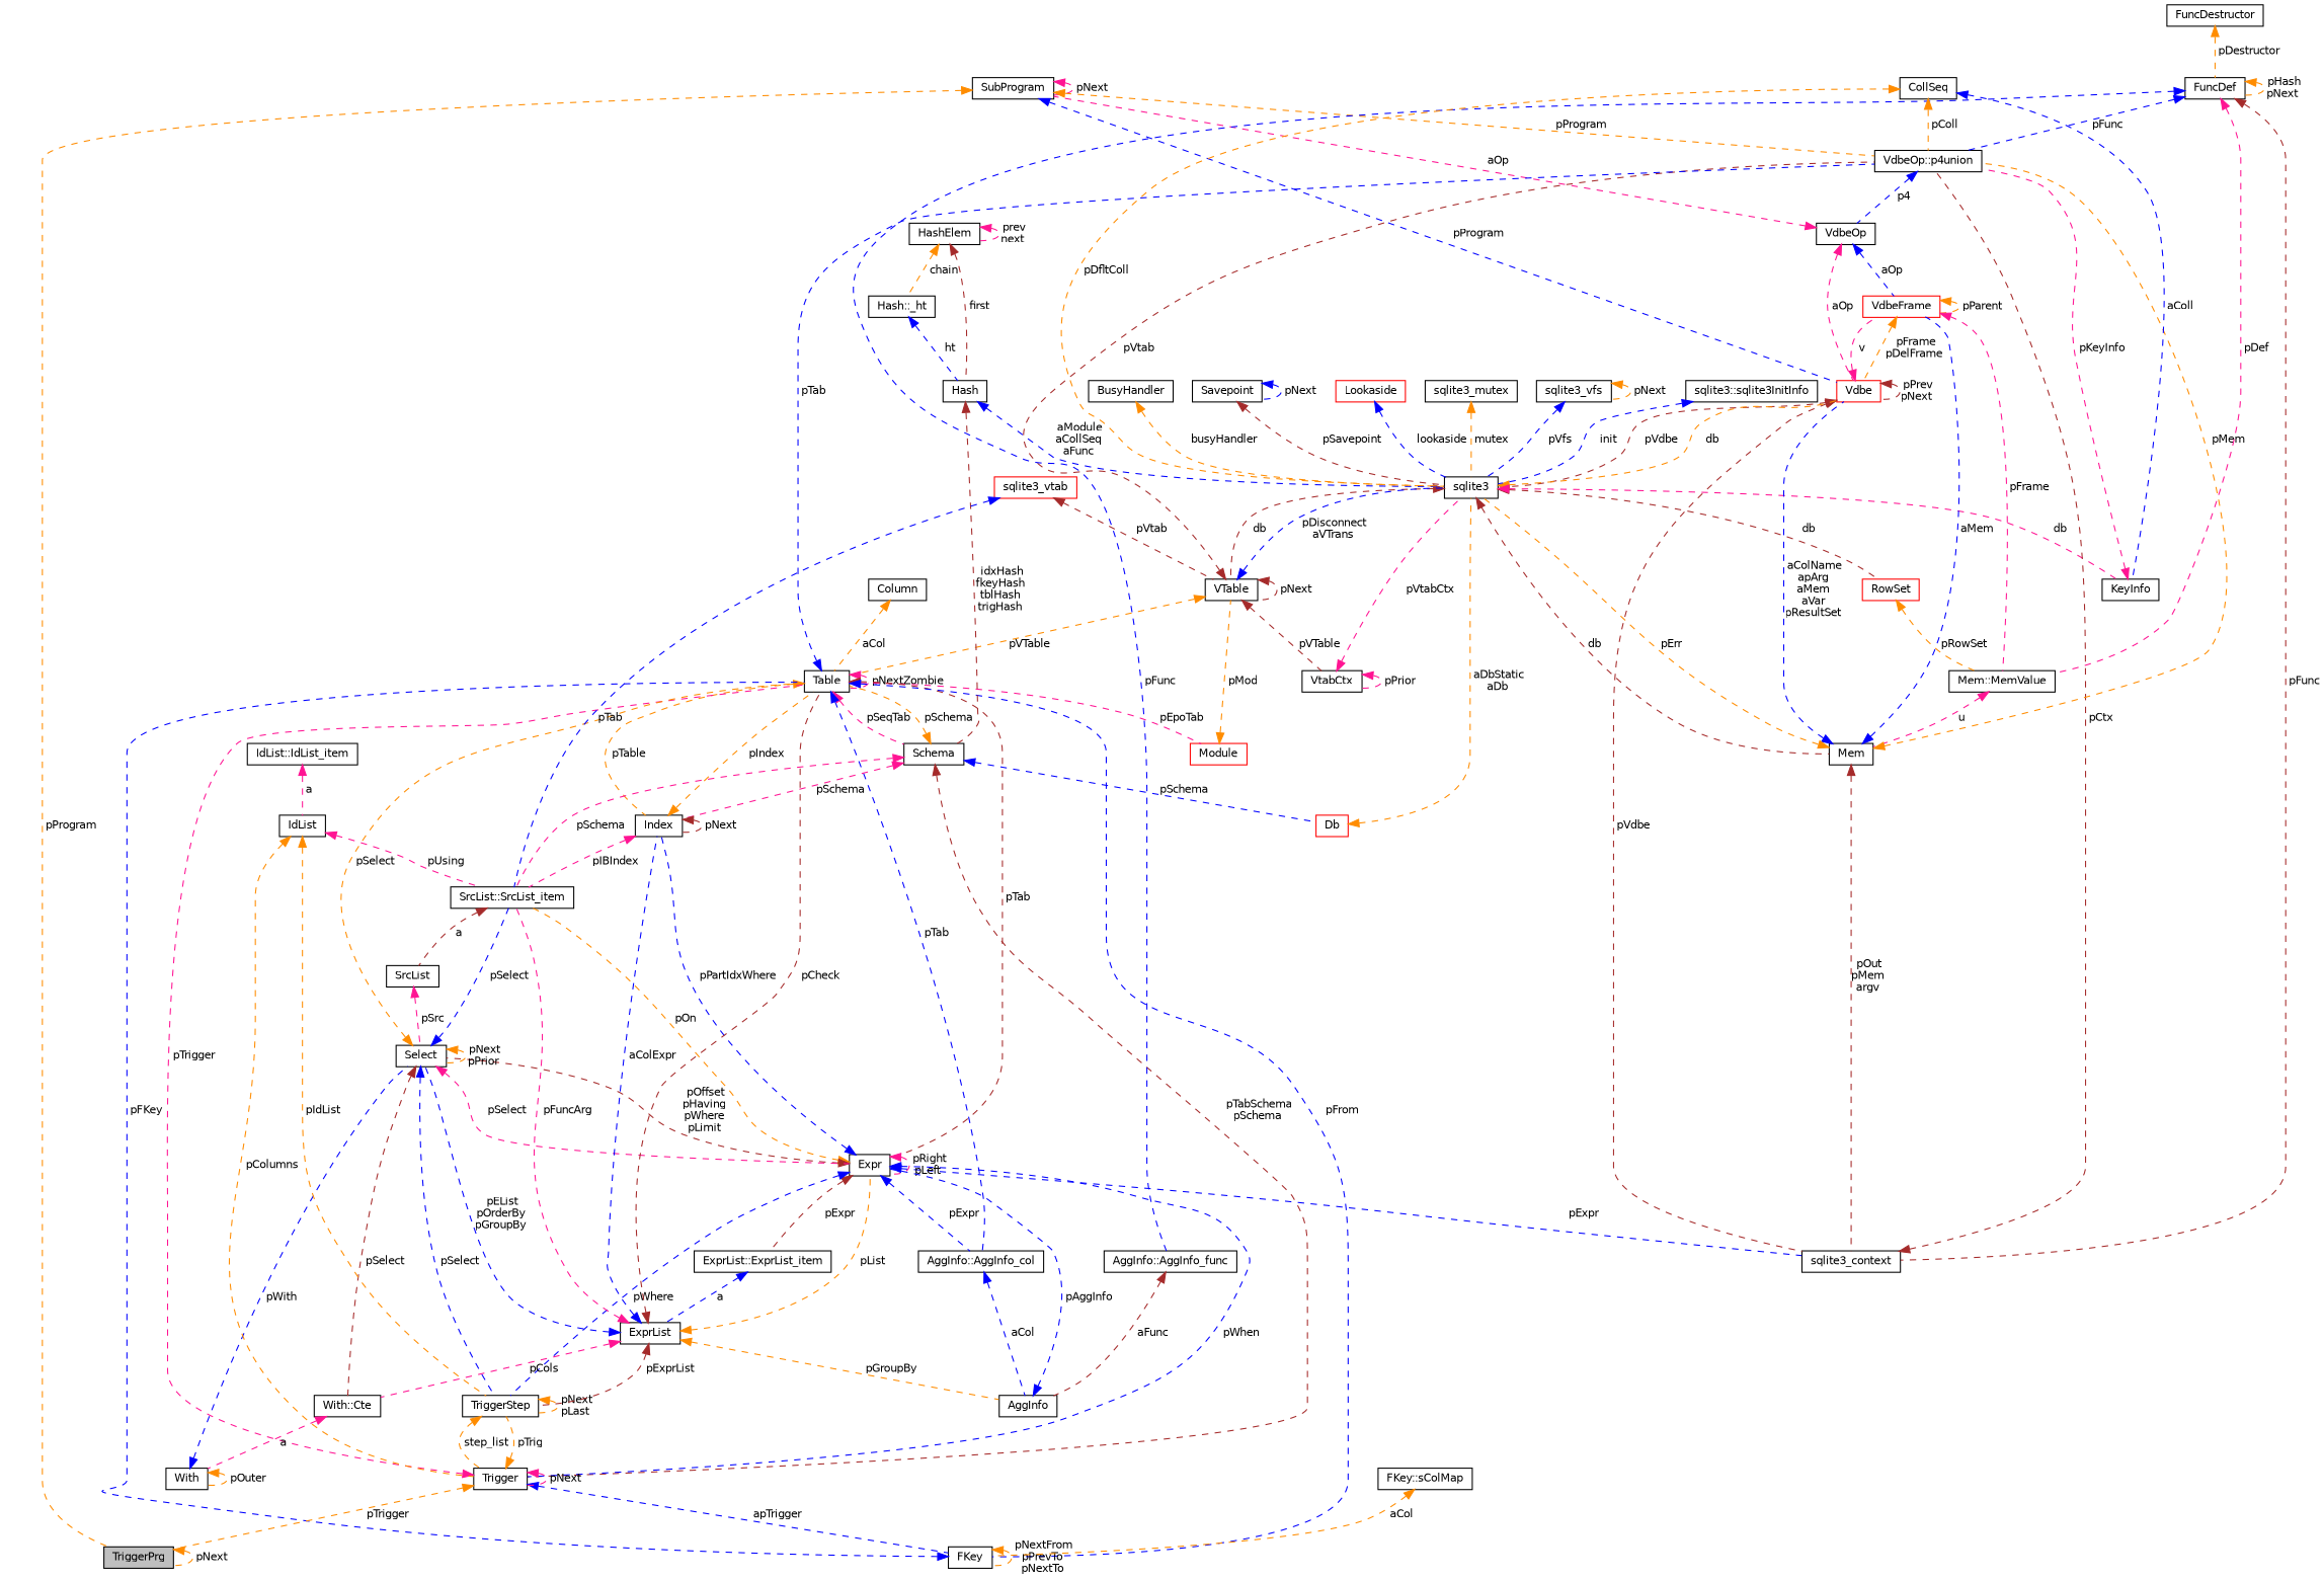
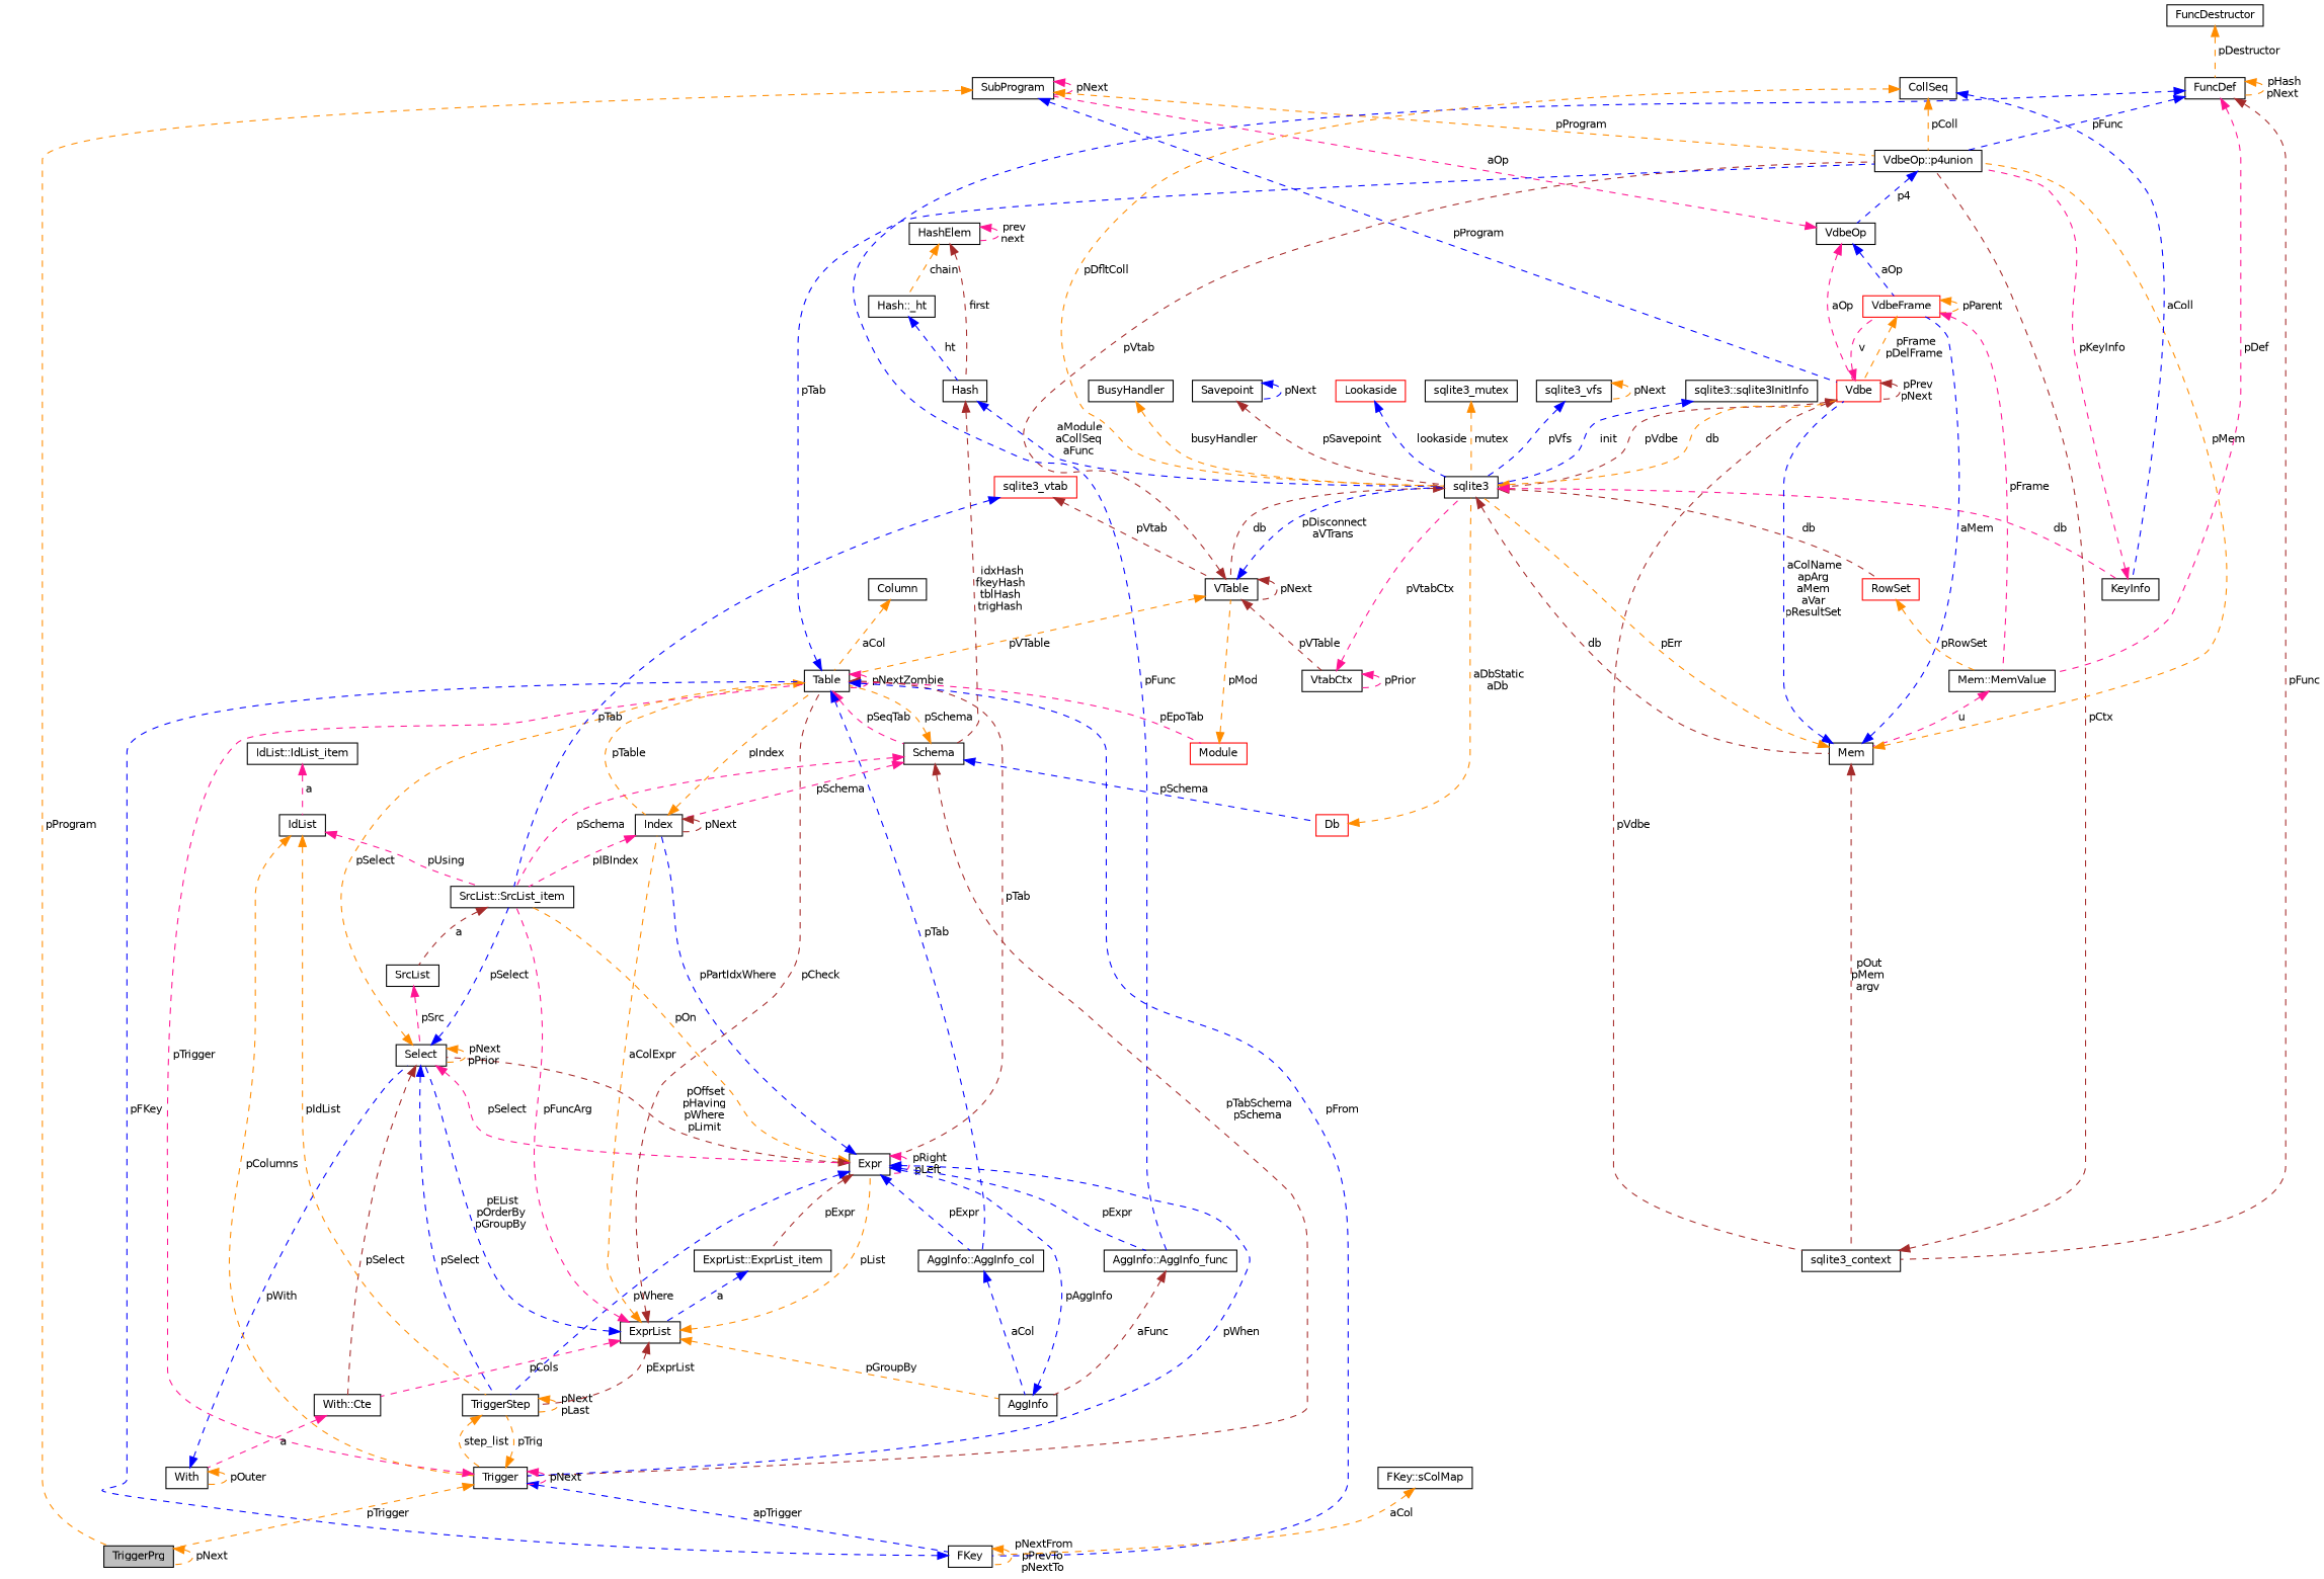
  digraph {
    node [color=black fillcolor=white fontname=Helvetica fontsize=10 shape=record style=filled]
    edge [color=darkorange dir=back fontname=Helvetica fontsize=10 labelfontname=Helvetica labelfontsize=10 style=dashed]
    n1 [fillcolor=grey75 fontcolor=black height=0.2 label=TriggerPrg width=0.4]
    n2 [height=0.2 label=SubProgram width=0.4]
    n3 [height=0.2 label="VdbeOp::p4union" width=0.4]
    n4 [color=red height=0.2 label=Vdbe width=0.4]
    n5 [height=0.2 label=VdbeOp width=0.4]
    n6 [color=red height=0.2 label=VdbeFrame width=0.4]
    n7 [height=0.2 label=sqlite3 width=0.4]
    n8 [height=0.2 label=sqlite3_context width=0.4]
    n9 [height=0.2 label="Mem::MemValue" width=0.4]
    n10 [height=0.2 label=Mem width=0.4]
    n11 [height=0.2 label=VTable width=0.4]
    n12 [color=red height=0.2 label=RowSet width=0.4]
    n13 [height=0.2 label=KeyInfo width=0.4]
    n14 [height=0.2 label=VtabCtx width=0.4]
    n15 [height=0.2 label=Table width=0.4]
    n16 [height=0.2 label=Savepoint width=0.4]
    n17 [color=red height=0.2 label=Lookaside width=0.4]
    n18 [height=0.2 label=sqlite3_mutex width=0.4]
    n19 [height=0.2 label=sqlite3_vfs width=0.4]
    n20 [height=0.2 label="sqlite3::sqlite3InitInfo" width=0.4]
    n21 [height=0.2 label=BusyHandler width=0.4]
    n22 [color=red height=0.2 label=Module width=0.4]
    n23 [height=0.2 label=Schema width=0.4]
    n24 [height=0.2 label=Expr width=0.4]
    n25 [height=0.2 label="AggInfo::AggInfo_col" width=0.4]
    n26 [height=0.2 label=Index width=0.4]
    n27 [height=0.2 label=FKey width=0.4]
    n28 [height=0.2 label="SrcList::SrcList_item" width=0.4]
    n29 [height=0.2 label=Trigger width=0.4]
    n30 [color=red height=0.2 label=Db width=0.4]
    n31 [height=0.2 label="AggInfo::AggInfo_func" width=0.4]
    n32 [height=0.2 label="ExprList::ExprList_item" width=0.4]
    n33 [height=0.2 label=Select width=0.4]
    n34 [height=0.2 label=TriggerStep width=0.4]
    n35 [height=0.2 label=AggInfo width=0.4]
    n36 [height=0.2 label=SrcList width=0.4]
    n37 [height=0.2 label=Hash width=0.4]
    n38 [height=0.2 label="Hash::_ht" width=0.4]
    n39 [height=0.2 label=HashElem width=0.4]
    n40 [height=0.2 label=Column width=0.4]
    n41 [height=0.2 label=ExprList width=0.4]
    n42 [height=0.2 label="With::Cte" width=0.4]
    n43 [height=0.2 label=FuncDef width=0.4]
    n44 [height=0.2 label=FuncDestructor width=0.4]
    n45 [height=0.2 label=With width=0.4]
    n46 [height=0.2 label=IdList width=0.4]
    n47 [height=0.2 label="IdList::IdList_item" width=0.4]
    n48 [height=0.2 label="FKey::sColMap" width=0.4]
    n49 [color=red height=0.2 label=sqlite3_vtab width=0.4]
    n50 [height=0.2 label=CollSeq width=0.4]
    n1 -> n1 [label=" pNext"]
    n2 -> n1 [label=" pProgram"]
    n2 -> n2 [color=deeppink label=" pNext"]
    n2 -> n3 [label=" pProgram"]
    n2 -> n4 [color=blue label=" pProgram"]
    n3 -> n5 [color=blue label=" p4"]
    n4 -> n4 [color=brown label=" pPrev\npNext"]
    n4 -> n6 [color=deeppink label=" v"]
    n4 -> n7 [color=brown label=" pVdbe"]
    n4 -> n8 [color=brown label=" pVdbe"]
    n5 -> n2 [color=deeppink label=" aOp"]
    n5 -> n4 [color=deeppink label=" aOp"]
    n5 -> n6 [color=blue label=" aOp"]
    n6 -> n4 [label=" pFrame\npDelFrame"]
    n6 -> n6 [label=" pParent"]
    n6 -> n9 [color=deeppink label=" pFrame"]
    n7 -> n4 [label=" db"]
    n7 -> n10 [color=brown label=" db"]
    n7 -> n11 [color=brown label=" db"]
    n7 -> n12 [color=brown label=" db"]
    n7 -> n13 [color=deeppink label=" db"]
    n8 -> n3 [color=brown label=" pCtx"]
    n9 -> n10 [color=deeppink label=" u"]
    n10 -> n3 [label=" pMem"]
    n10 -> n4 [color=blue label=" aColName\napArg\naMem\naVar\npResultSet"]
    n10 -> n6 [color=blue label=" aMem"]
    n10 -> n7 [label=" pErr"]
    n10 -> n8 [color=brown label=" pOut\npMem\nargv"]
    n11 -> n3 [color=brown label=" pVtab"]
    n11 -> n7 [color=blue label=" pDisconnect\naVTrans"]
    n11 -> n11 [color=brown label=" pNext"]
    n11 -> n14 [color=brown label=" pVTable"]
    n11 -> n15 [label=" pVTable"]
    n12 -> n9 [label=" pRowSet"]
    n13 -> n3 [color=deeppink label=" pKeyInfo"]
    n14 -> n7 [color=deeppink label=" pVtabCtx"]
    n14 -> n14 [color=deeppink label=" pPrior"]
    n15 -> n3 [color=blue label=" pTab"]
    n15 -> n15 [color=deeppink label=" pNextZombie"]
    n15 -> n22 [color=deeppink label=" pEpoTab"]
    n15 -> n23 [color=deeppink label=" pSeqTab"]
    n15 -> n24 [color=brown label=" pTab"]
    n15 -> n25 [color=blue label=" pTab"]
    n15 -> n26 [label=" pTable"]
    n15 -> n27 [color=blue label=" pFrom"]
    n16 -> n7 [color=brown label=" pSavepoint"]
    n16 -> n16 [color=blue label=" pNext"]
    n17 -> n7 [color=blue label=" lookaside"]
    n18 -> n7 [label=" mutex"]
    n19 -> n7 [color=blue label=" pVfs"]
    n19 -> n19 [label=" pNext"]
    n20 -> n7 [color=blue label=" init"]
    n21 -> n7 [label=" busyHandler"]
    n22 -> n11 [label=" pMod"]
    n23 -> n15 [label=" pSchema"]
    n23 -> n26 [color=deeppink label=" pSchema"]
    n23 -> n28 [color=deeppink label=" pSchema"]
    n23 -> n29 [color=brown label=" pTabSchema\npSchema"]
    n23 -> n30 [color=blue label=" pSchema"]
    n24 -> n24 [color=deeppink label=" pRight\npLeft"]
    n24 -> n25 [color=blue label=" pExpr"]
    n24 -> n26 [color=blue label=" pPartIdxWhere"]
    n24 -> n28 [label=" pOn"]
    n24 -> n29 [color=blue label=" pWhen"]
-   n24 -> n8 [color=blue label=" pExpr"]
+   n24 -> n31 [color=blue label=" pExpr"]
    n24 -> n32 [color=brown label=" pExpr"]
    n24 -> n33 [color=brown label=" pOffset\npHaving\npWhere\npLimit"]
    n24 -> n34 [color=blue label=" pWhere"]
    n25 -> n35 [color=blue label=" aCol"]
    n26 -> n15 [label=" pIndex"]
    n26 -> n26 [color=brown label=" pNext"]
    n26 -> n28 [color=deeppink label=" pIBIndex"]
    n27 -> n15 [color=blue label=" pFKey"]
    n27 -> n27 [label=" pNextFrom\npPrevTo\npNextTo"]
    n28 -> n36 [color=brown label=" a"]
    n29 -> n1 [label=" pTrigger"]
    n29 -> n15 [color=deeppink label=" pTrigger"]
    n29 -> n27 [color=blue label=" apTrigger"]
    n29 -> n29 [color=deeppink label=" pNext"]
    n29 -> n34 [label=" pTrig"]
    n30 -> n7 [label=" aDbStatic\naDb"]
    n31 -> n35 [color=brown label=" aFunc"]
    n32 -> n41 [color=blue label=" a"]
    n33 -> n15 [label=" pSelect"]
    n33 -> n24 [color=deeppink label=" pSelect"]
    n33 -> n28 [color=blue label=" pSelect"]
    n33 -> n33 [label=" pNext\npPrior"]
    n33 -> n34 [color=blue label=" pSelect"]
    n33 -> n42 [color=brown label=" pSelect"]
    n34 -> n29 [label=" step_list"]
    n34 -> n34 [label=" pNext\npLast"]
    n35 -> n24 [color=blue label=" pAggInfo"]
    n36 -> n33 [color=deeppink label=" pSrc"]
    n37 -> n7 [color=blue label=" aModule\naCollSeq\naFunc"]
    n37 -> n23 [color=brown label=" idxHash\nfkeyHash\ntblHash\ntrigHash"]
    n38 -> n37 [color=blue label=" ht"]
    n39 -> n37 [color=brown label=" first"]
    n39 -> n38 [label=" chain"]
    n39 -> n39 [color=deeppink label=" prev\nnext"]
    n40 -> n15 [label=" aCol"]
    n41 -> n15 [color=brown label=" pCheck"]
    n41 -> n24 [label=" pList"]
-   n41 -> n26 [color=blue label=" aColExpr"]
+   n41 -> n26 [label=" aColExpr"]
    n41 -> n28 [color=deeppink label=" pFuncArg"]
    n41 -> n33 [color=blue label=" pEList\npOrderBy\npGroupBy"]
    n41 -> n34 [color=brown label=" pExprList"]
    n41 -> n35 [label=" pGroupBy"]
    n41 -> n42 [color=deeppink label=" pCols"]
    n42 -> n45 [color=deeppink label=" a"]
    n43 -> n3 [color=blue label=" pFunc"]
    n43 -> n8 [color=brown label=" pFunc"]
    n43 -> n9 [color=deeppink label=" pDef"]
    n43 -> n31 [color=blue label=" pFunc"]
    n43 -> n43 [label=" pHash\npNext"]
    n44 -> n43 [label=" pDestructor"]
    n45 -> n33 [color=blue label=" pWith"]
    n45 -> n45 [label=" pOuter"]
    n46 -> n28 [color=deeppink label=" pUsing"]
    n46 -> n29 [label=" pColumns"]
    n46 -> n34 [label=" pIdList"]
    n47 -> n46 [color=deeppink label=" a"]
    n48 -> n27 [label=" aCol"]
    n49 -> n11 [color=brown label=" pVtab"]
    n49 -> n28 [color=blue label=" pTab"]
    n50 -> n3 [label=" pColl"]
    n50 -> n7 [label=" pDfltColl"]
    n50 -> n13 [color=blue label=" aColl"]
  }
